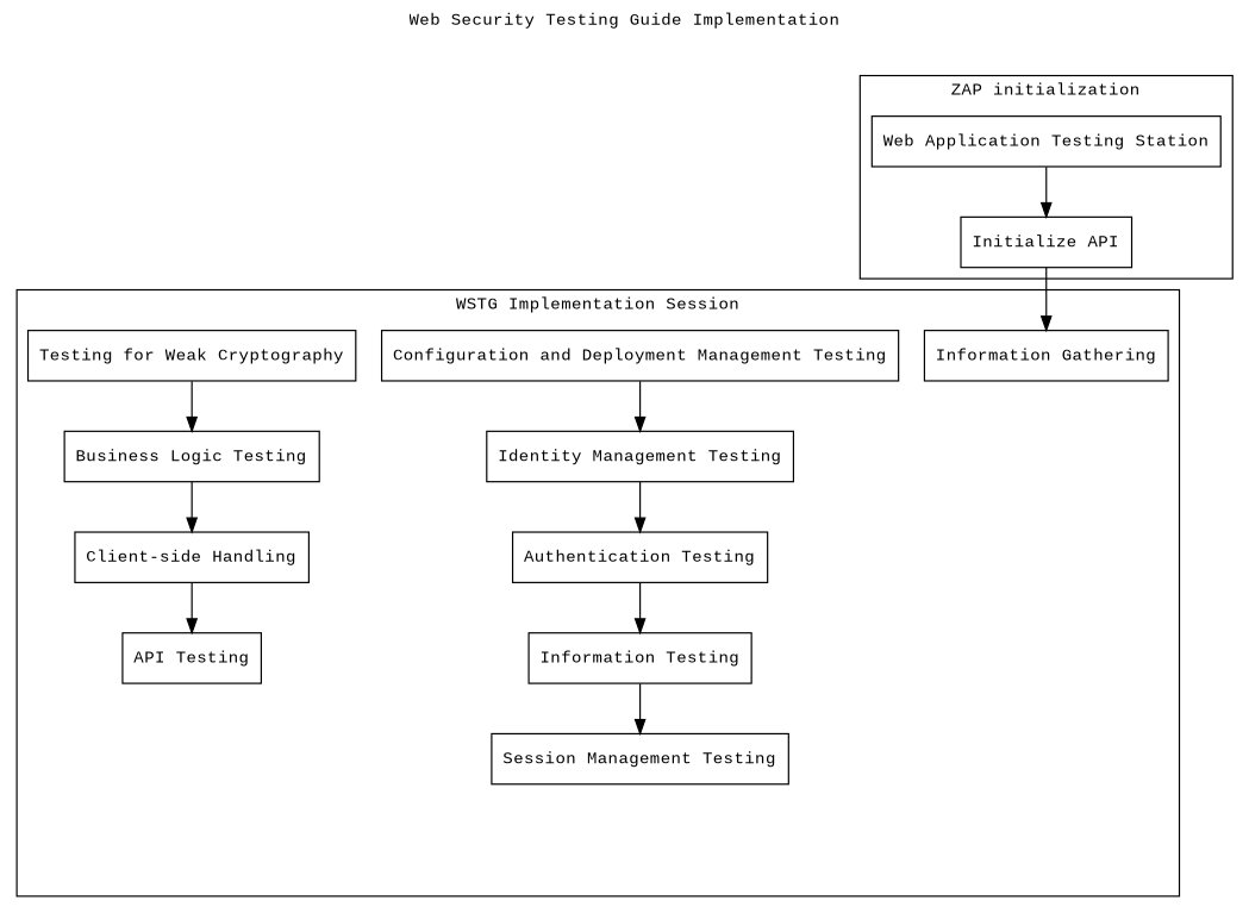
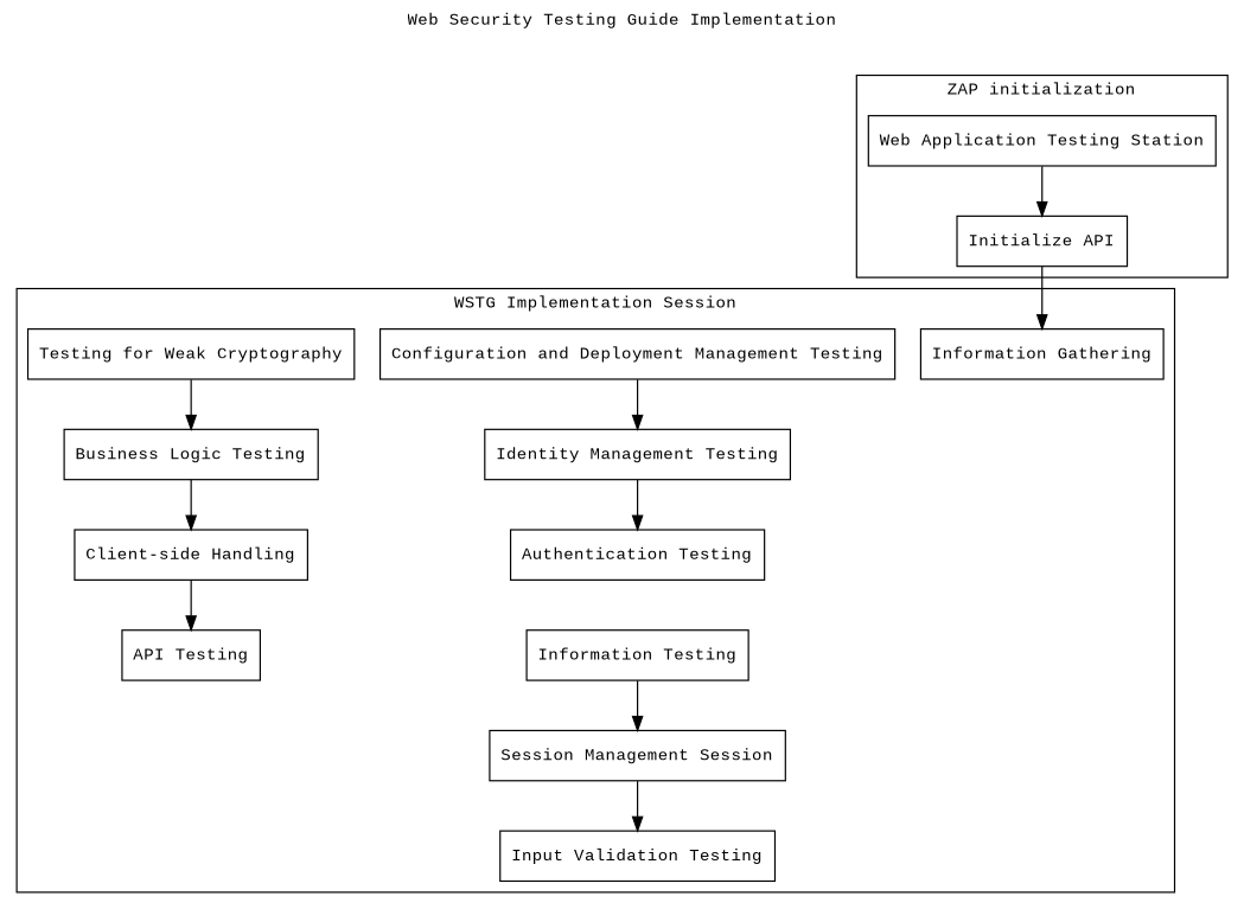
  strict digraph {
    compound=true
    fontname="Liberation Mono"
    fontsize=12
    label="Web Security Testing Guide Implementation"
    labelloc=t
    rankdir=TB
    node [color="#000000" fontcolor=Black fontname="Liberation Mono" fontsize=12 shape=box style=solid]
    edge [fontname="Liberation Mono"]
    n1 [label="Web Application Testing Station"]
    n2 [label="Initialize API"]
    n3 [label="Information Gathering"]
    n4 [label="Configuration and Deployment Management Testing"]
    n5 [label="Identity Management Testing"]
    n6 [label="Authentication Testing"]
    n7 [label="Information Testing"]
-   n8 [label="Session Management Testing"]
+   n8 [label="Session Management Session"]
+   n9 [label="Input Validation Testing"]
    n10 [label="Testing for Weak Cryptography"]
    n11 [label="Business Logic Testing"]
    n12 [label="Client-side Handling"]
    n13 [label="API Testing"]
    subgraph cluster_1 {
      label="ZAP initialization"
      n1
      n2
    }
    subgraph cluster_2 {
      label="WSTG Implementation Session"
      n3
      n4
      n5
      n6
      n7
      n8
+     n9
      n10
      n11
      n12
      n13
    }
    n1 -> n2
    n2 -> n3
    n4 -> n5
    n5 -> n6
-   n6 -> n7
    n7 -> n8
+   n8 -> n9
    n10 -> n11
    n11 -> n12
    n12 -> n13
  }
